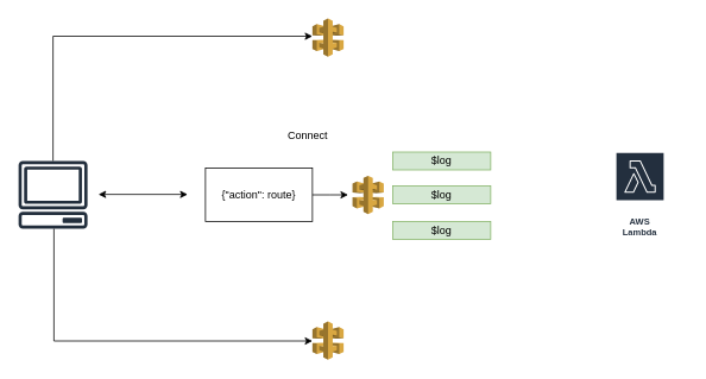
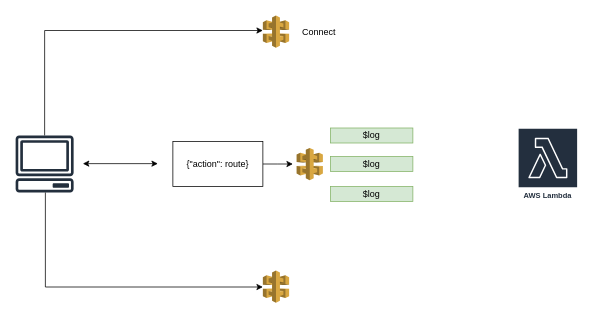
  <mxCell id="0" />
  <mxCell id="1" parent="0" />
  <mxCell id="2" style="edgeStyle=orthogonalEdgeStyle;rounded=0;orthogonalLoop=1;jettySize=auto;html=1;" edge="1" parent="1" source="3" target="8"><mxGeometry relative="1" as="geometry"><mxPoint x="310" y="40" as="targetPoint" /><Array as="points"><mxPoint x="59" y="40" /></Array></mxGeometry></mxCell>
  <mxCell id="3" value="" style="sketch=0;outlineConnect=0;fontColor=#232F3E;gradientColor=none;fillColor=#232F3D;strokeColor=none;dashed=0;verticalLabelPosition=bottom;verticalAlign=top;align=center;html=1;fontSize=12;fontStyle=0;aspect=fixed;pointerEvents=1;shape=mxgraph.aws4.client;" vertex="1" parent="1"><mxGeometry x="20" y="180" width="78" height="76" as="geometry" /></mxCell>
  <mxCell id="4" value="" style="endArrow=classic;startArrow=classic;html=1;rounded=0;" edge="1" parent="1"><mxGeometry width="50" height="50" relative="1" as="geometry"><mxPoint x="110" y="217.5" as="sourcePoint" /><mxPoint x="210" y="217.5" as="targetPoint" /></mxGeometry></mxCell>
  <mxCell id="5" style="edgeStyle=orthogonalEdgeStyle;rounded=0;orthogonalLoop=1;jettySize=auto;html=1;" edge="1" parent="1" source="6"><mxGeometry relative="1" as="geometry"><mxPoint x="390" y="218" as="targetPoint" /></mxGeometry></mxCell>
  <mxCell id="6" value="{&quot;action&quot;: route}" style="whiteSpace=wrap;html=1;" vertex="1" parent="1"><mxGeometry x="230" y="188" width="120" height="60" as="geometry" /></mxCell>
- <mxCell id="7" value="AWS Lambda" style="sketch=0;outlineConnect=0;fontColor=#232F3E;gradientColor=none;strokeColor=#ffffff;fillColor=#232F3E;dashed=0;verticalLabelPosition=middle;verticalAlign=bottom;align=center;html=1;whiteSpace=wrap;fontSize=10;fontStyle=1;spacing=3;shape=mxgraph.aws4.productIcon;prIcon=mxgraph.aws4.lambda;" vertex="1" parent="1"><mxGeometry x="690" y="170" width="55" height="100" as="geometry" /></mxCell>
+ <mxCell id="7" value="AWS Lambda" style="sketch=0;outlineConnect=0;fontColor=#232F3E;gradientColor=none;strokeColor=#ffffff;fillColor=#232F3E;dashed=0;verticalLabelPosition=middle;verticalAlign=bottom;align=center;html=1;whiteSpace=wrap;fontSize=10;fontStyle=1;spacing=3;shape=mxgraph.aws4.productIcon;prIcon=mxgraph.aws4.lambda;" vertex="1" parent="1"><mxGeometry x="690" y="170" width="80" height="100" as="geometry" /></mxCell>
  <mxCell id="8" value="" style="outlineConnect=0;dashed=0;verticalLabelPosition=bottom;verticalAlign=top;align=center;html=1;shape=mxgraph.aws3.api_gateway;fillColor=#D9A741;gradientColor=none;" vertex="1" parent="1"><mxGeometry x="350" y="20" width="35" height="43" as="geometry" /></mxCell>
- <mxCell id="9" value="Connect" style="text;html=1;strokeColor=none;fillColor=none;align=center;verticalAlign=middle;whiteSpace=wrap;rounded=0;" vertex="1" parent="1"><mxGeometry x="315" y="136.5" width="60" height="30" as="geometry" /></mxCell>
+ <mxCell id="9" value="Connect" style="text;html=1;strokeColor=none;fillColor=none;align=center;verticalAlign=middle;whiteSpace=wrap;rounded=0;" vertex="1" parent="1"><mxGeometry x="395" y="26.5" width="60" height="30" as="geometry" /></mxCell>
  <mxCell id="10" value="" style="outlineConnect=0;dashed=0;verticalLabelPosition=bottom;verticalAlign=top;align=center;html=1;shape=mxgraph.aws3.api_gateway;fillColor=#D9A741;gradientColor=none;" vertex="1" parent="1"><mxGeometry x="350" y="360" width="35" height="43" as="geometry" /></mxCell>
  <mxCell id="11" style="edgeStyle=orthogonalEdgeStyle;rounded=0;orthogonalLoop=1;jettySize=auto;html=1;" edge="1" parent="1" source="3" target="10"><mxGeometry relative="1" as="geometry"><Array as="points"><mxPoint x="60" y="382" /></Array></mxGeometry></mxCell>
  <mxCell id="12" value="" style="outlineConnect=0;dashed=0;verticalLabelPosition=bottom;verticalAlign=top;align=center;html=1;shape=mxgraph.aws3.api_gateway;fillColor=#D9A741;gradientColor=none;" vertex="1" parent="1"><mxGeometry x="395" y="196.5" width="35" height="43" as="geometry" /></mxCell>
  <mxCell id="13" style="edgeStyle=orthogonalEdgeStyle;rounded=0;orthogonalLoop=1;jettySize=auto;html=1;exitX=0.5;exitY=1;exitDx=0;exitDy=0;" edge="1" parent="1"><mxGeometry relative="1" as="geometry"><mxPoint x="460" y="233" as="sourcePoint" /><mxPoint x="460" y="233" as="targetPoint" /></mxGeometry></mxCell>
  <mxCell id="14" value="$log" style="rounded=0;whiteSpace=wrap;html=1;fillColor=#d5e8d4;strokeColor=#82b366;" vertex="1" parent="1"><mxGeometry x="440" y="170" width="110" height="20" as="geometry" /></mxCell>
  <mxCell id="15" value="$log" style="rounded=0;whiteSpace=wrap;html=1;fillColor=#d5e8d4;strokeColor=#82b366;" vertex="1" parent="1"><mxGeometry x="440" y="208" width="110" height="20" as="geometry" /></mxCell>
  <mxCell id="16" value="$log" style="rounded=0;whiteSpace=wrap;html=1;fillColor=#d5e8d4;strokeColor=#82b366;" vertex="1" parent="1"><mxGeometry x="440" y="248" width="110" height="20" as="geometry" /></mxCell>
